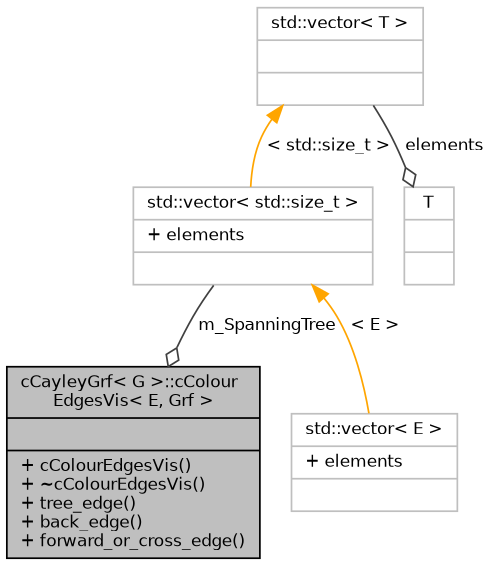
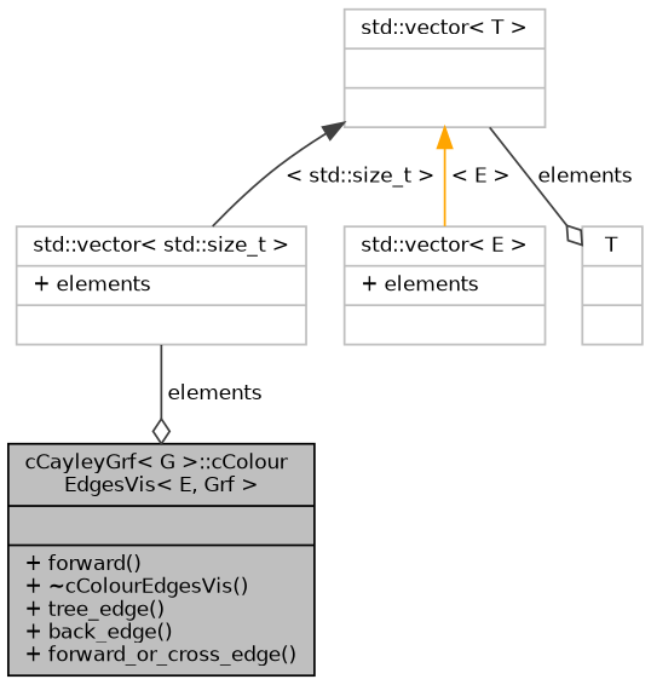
  digraph {
    node [color=grey75 fillcolor=white fontname=Helvetica fontsize=10 shape=record style=filled]
    edge [color=grey25 fontname=Helvetica fontsize=10 labelfontname=Helvetica labelfontsize=10 style=solid]
-   n1 [color=black fillcolor=grey75 fontcolor=black height=0.2 label="{cCayleyGrf\< G \>::cColour\lEdgesVis\< E, Grf \>\n||+ cColourEdgesVis()\l+ ~cColourEdgesVis()\l+ tree_edge()\l+ back_edge()\l+ forward_or_cross_edge()\l}" width=0.4]
+   n1 [color=black fillcolor=grey75 fontcolor=black height=0.2 label="{cCayleyGrf\< G \>::cColour\lEdgesVis\< E, Grf \>\n||+ forward()\l+ ~cColourEdgesVis()\l+ tree_edge()\l+ back_edge()\l+ forward_or_cross_edge()\l}" width=0.4]
    n2 [height=0.2 label="{std::vector\< std::size_t \>\n|+ elements\l|}" width=0.4]
    n3 [height=0.2 label="{std::vector\< T \>\n||}" width=0.4]
    n4 [height=0.2 label="{std::vector\< E \>\n|+ elements\l|}" width=0.4]
    n5 [height=0.2 label="{T\n||}" width=0.4]
-   n2 -> n1 [arrowhead=odiamond label=" m_SpanningTree"]
-   n3 -> n2 [color=orange dir=back label=" \< std::size_t \>"]
-   n2 -> n4 [color=orange dir=back label=" \< E \>"]
+   n2 -> n1 [arrowhead=odiamond label=" elements"]
+   n3 -> n2 [dir=back label=" \< std::size_t \>"]
+   n3 -> n4 [color=orange dir=back label=" \< E \>"]
    n3 -> n5 [arrowhead=odiamond label=" elements"]
  }
